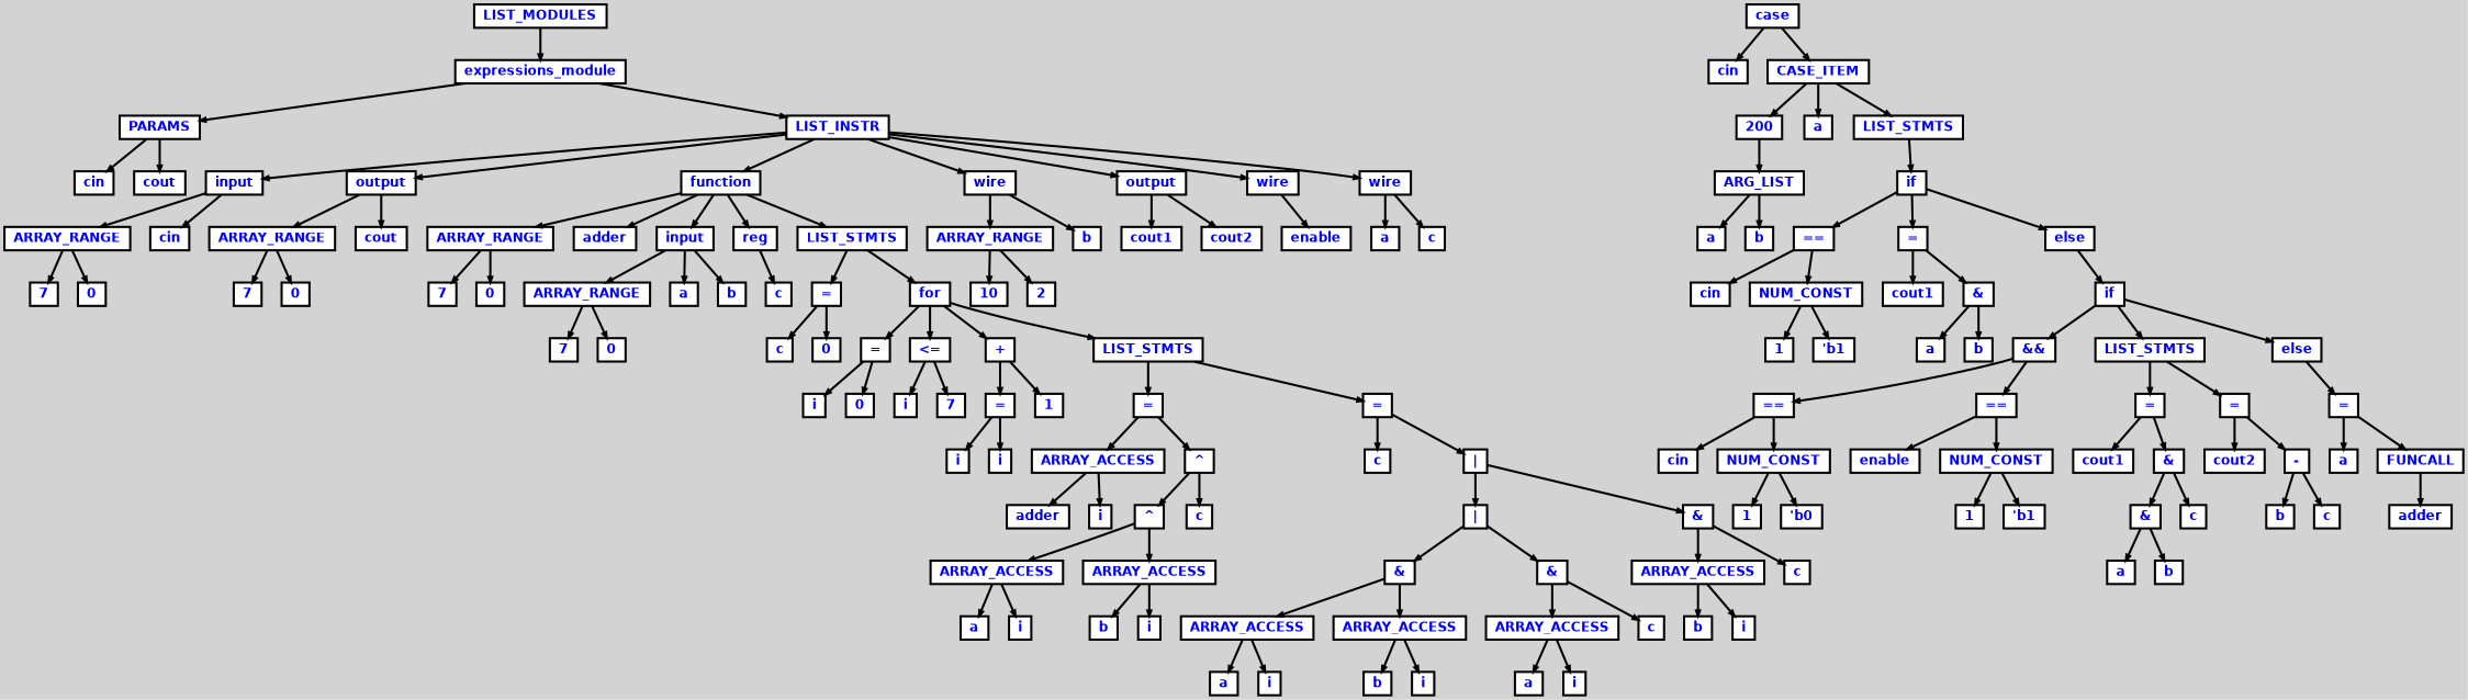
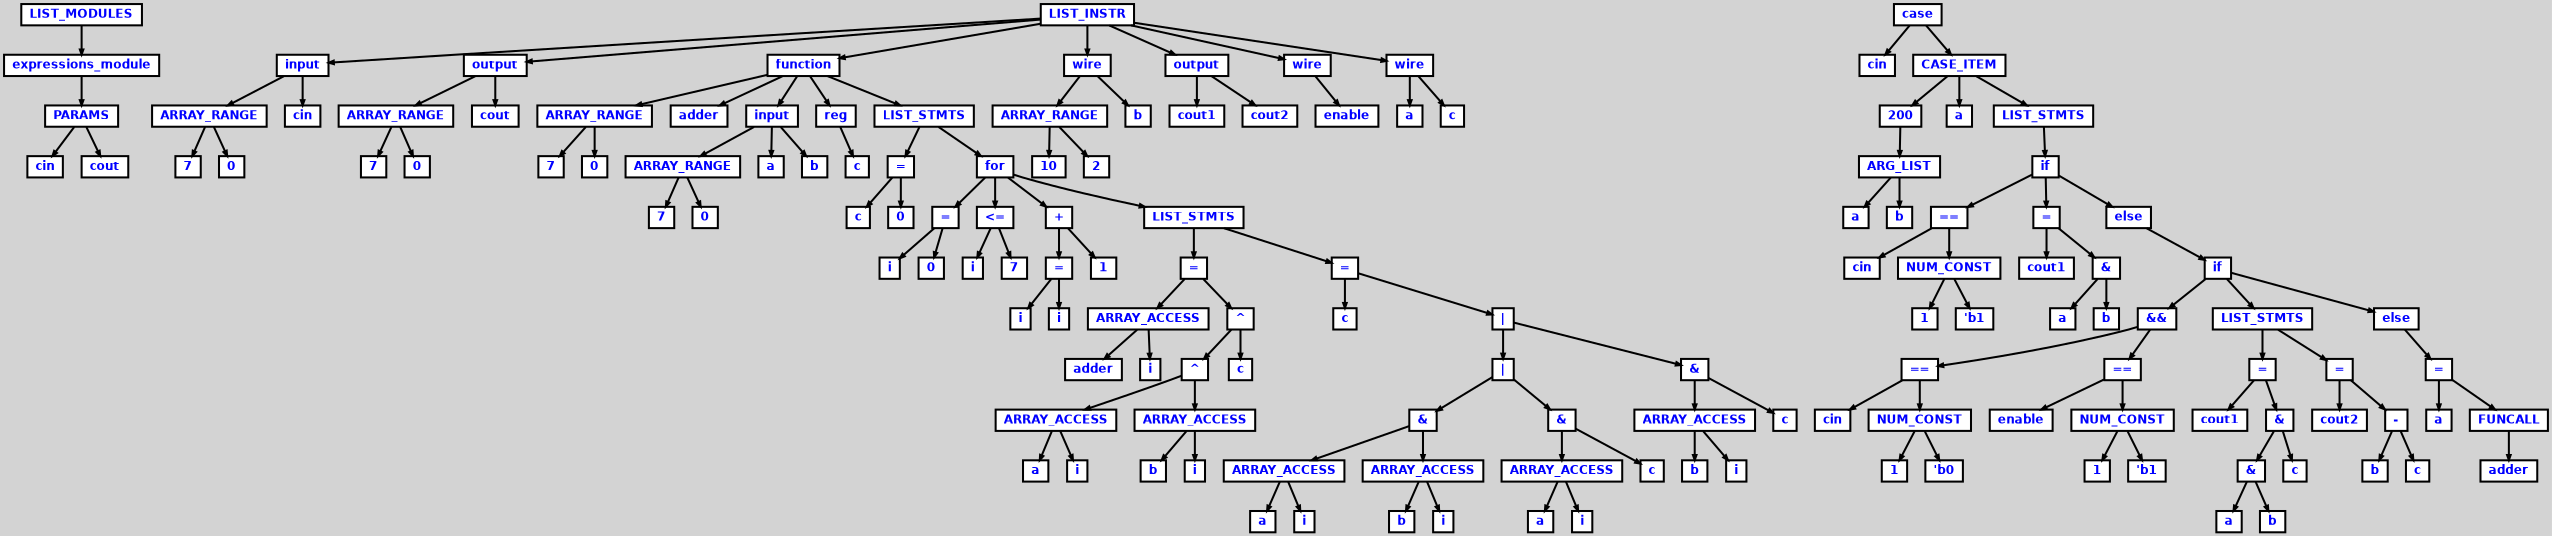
  digraph {
    bgcolor=lightgrey
    ordering=out
    ranksep=.4
    node [color=black fillcolor=white fixedsize=false fontcolor=blue fontname="Helvetica-bold" fontsize=12 shape=box style="filled, solid, bold"]
    edge [arrowsize=.5 color=black style=bold]
    n1 [height=.25 label=LIST_MODULES width=.25]
    n2 [height=.25 label=expressions_module width=.25]
    n3 [height=.25 label=PARAMS width=.25]
    n4 [height=.25 label=LIST_INSTR width=.25]
    n5 [height=.25 label=cin width=.25]
    n6 [height=.25 label=cout width=.25]
    n7 [height=.25 label=input width=.25]
    n8 [height=.25 label=output width=.25]
    n9 [height=.25 label=function width=.25]
    n10 [height=.25 label=wire width=.25]
    n11 [height=.25 label=output width=.25]
    n12 [height=.25 label=wire width=.25]
    n13 [height=.25 label=wire width=.25]
    n14 [height=.25 label=ARRAY_RANGE width=.25]
    n15 [height=.25 label=cin width=.25]
    n16 [height=.25 label=ARRAY_RANGE width=.25]
    n17 [height=.25 label=cout width=.25]
    n18 [height=.25 label=ARRAY_RANGE width=.25]
    n19 [height=.25 label=adder width=.25]
    n20 [height=.25 label=input width=.25]
    n21 [height=.25 label=reg width=.25]
    n22 [height=.25 label=LIST_STMTS width=.25]
    n23 [height=.25 label=ARRAY_RANGE width=.25]
    n24 [height=.25 label=b width=.25]
    n25 [height=.25 label=cout1 width=.25]
    n26 [height=.25 label=cout2 width=.25]
    n27 [height=.25 label=enable width=.25]
    n28 [height=.25 label=a width=.25]
    n29 [height=.25 label=c width=.25]
    n30 [height=.25 label=case width=.25]
    n31 [height=.25 label=cin width=.25]
    n32 [height=.25 label=CASE_ITEM width=.25]
    n33 [height=.25 label=7 width=.25]
    n34 [height=.25 label=0 width=.25]
    n35 [height=.25 label=7 width=.25]
    n36 [height=.25 label=0 width=.25]
    n37 [height=.25 label=7 width=.25]
    n38 [height=.25 label=0 width=.25]
    n39 [height=.25 label=ARRAY_RANGE width=.25]
    n40 [height=.25 label=a width=.25]
    n41 [height=.25 label=b width=.25]
    n42 [height=.25 label=c width=.25]
    n43 [height=.25 label="=" width=.25]
    n44 [height=.25 label=for width=.25]
    n45 [height=.25 label=7 width=.25]
    n46 [height=.25 label=0 width=.25]
    n47 [height=.25 label=c width=.25]
    n48 [height=.25 label=0 width=.25]
    n49 [height=.25 label="=" width=.25]
    n50 [height=.25 label="<=" width=.25]
    n51 [height=.25 label="+" width=.25]
    n52 [height=.25 label=LIST_STMTS width=.25]
    n53 [height=.25 label=i width=.25]
    n54 [height=.25 label=0 width=.25]
    n55 [height=.25 label=i width=.25]
    n56 [height=.25 label=7 width=.25]
    n57 [height=.25 label="=" width=.25]
    n58 [height=.25 label=1 width=.25]
    n59 [height=.25 label="=" width=.25]
    n60 [height=.25 label="=" width=.25]
    n61 [height=.25 label=i width=.25]
    n62 [height=.25 label=i width=.25]
    n63 [height=.25 label=ARRAY_ACCESS width=.25]
    n64 [height=.25 label="^" width=.25]
    n65 [height=.25 label=c width=.25]
    n66 [height=.25 label="|" width=.25]
    n67 [height=.25 label=adder width=.25]
    n68 [height=.25 label=i width=.25]
    n69 [height=.25 label="^" width=.25]
    n70 [height=.25 label=c width=.25]
    n71 [height=.25 label=ARRAY_ACCESS width=.25]
    n72 [height=.25 label=ARRAY_ACCESS width=.25]
    n73 [height=.25 label=a width=.25]
    n74 [height=.25 label=i width=.25]
    n75 [height=.25 label=b width=.25]
    n76 [height=.25 label=i width=.25]
    n77 [height=.25 label="|" width=.25]
    n78 [height=.25 label="&" width=.25]
    n79 [height=.25 label="&" width=.25]
    n80 [height=.25 label="&" width=.25]
    n81 [height=.25 label=ARRAY_ACCESS width=.25]
    n82 [height=.25 label=c width=.25]
    n83 [height=.25 label=ARRAY_ACCESS width=.25]
    n84 [height=.25 label=ARRAY_ACCESS width=.25]
    n85 [height=.25 label=ARRAY_ACCESS width=.25]
    n86 [height=.25 label=c width=.25]
    n87 [height=.25 label=a width=.25]
    n88 [height=.25 label=i width=.25]
    n89 [height=.25 label=b width=.25]
    n90 [height=.25 label=i width=.25]
    n91 [height=.25 label=a width=.25]
    n92 [height=.25 label=i width=.25]
    n93 [height=.25 label=b width=.25]
    n94 [height=.25 label=i width=.25]
    n95 [height=.25 label=10 width=.25]
    n96 [height=.25 label=2 width=.25]
    n97 [height=.25 label=200 width=.25]
    n98 [height=.25 label=a width=.25]
    n99 [height=.25 label=LIST_STMTS width=.25]
    n100 [height=.25 label=ARG_LIST width=.25]
    n101 [height=.25 label=if width=.25]
    n102 [height=.25 label="==" width=.25]
    n103 [height=.25 label="=" width=.25]
    n104 [height=.25 label=else width=.25]
    n105 [height=.25 label=cin width=.25]
    n106 [height=.25 label=NUM_CONST width=.25]
    n107 [height=.25 label=cout1 width=.25]
    n108 [height=.25 label="&" width=.25]
    n109 [height=.25 label=if width=.25]
    n110 [height=.25 label=1 width=.25]
    n111 [height=.25 label="'b1" width=.25]
    n112 [height=.25 label=a width=.25]
    n113 [height=.25 label=b width=.25]
    n114 [height=.25 label="&&" width=.25]
    n115 [height=.25 label=LIST_STMTS width=.25]
    n116 [height=.25 label=else width=.25]
    n117 [height=.25 label="==" width=.25]
    n118 [height=.25 label="==" width=.25]
    n119 [height=.25 label="=" width=.25]
    n120 [height=.25 label="=" width=.25]
    n121 [height=.25 label="=" width=.25]
    n122 [height=.25 label=cin width=.25]
    n123 [height=.25 label=NUM_CONST width=.25]
    n124 [height=.25 label=enable width=.25]
    n125 [height=.25 label=NUM_CONST width=.25]
    n126 [height=.25 label=1 width=.25]
    n127 [height=.25 label="'b0" width=.25]
    n128 [height=.25 label=1 width=.25]
    n129 [height=.25 label="'b1" width=.25]
    n130 [height=.25 label=cout1 width=.25]
    n131 [height=.25 label="&" width=.25]
    n132 [height=.25 label=cout2 width=.25]
    n133 [height=.25 label="-" width=.25]
    n134 [height=.25 label="&" width=.25]
    n135 [height=.25 label=c width=.25]
    n136 [height=.25 label=a width=.25]
    n137 [height=.25 label=b width=.25]
    n138 [height=.25 label=b width=.25]
    n139 [height=.25 label=c width=.25]
    n140 [height=.25 label=a width=.25]
    n141 [height=.25 label=FUNCALL width=.25]
    n142 [height=.25 label=adder width=.25]
    n143 [height=.25 label=a width=.25]
    n144 [height=.25 label=b width=.25]
    n1 -> n2
    n2 -> n3
-   n2 -> n4
    n3 -> n5
    n3 -> n6
    n4 -> n7
    n4 -> n8
    n4 -> n9
    n4 -> n10
    n4 -> n11
    n4 -> n12
    n4 -> n13
    n7 -> n14
    n7 -> n15
    n8 -> n16
    n8 -> n17
    n9 -> n18
    n9 -> n19
    n9 -> n20
    n9 -> n21
    n9 -> n22
    n10 -> n23
    n10 -> n24
    n11 -> n25
    n11 -> n26
    n12 -> n27
    n13 -> n28
    n13 -> n29
    n14 -> n33
    n14 -> n34
    n16 -> n35
    n16 -> n36
    n18 -> n37
    n18 -> n38
    n20 -> n39
    n20 -> n40
    n20 -> n41
    n21 -> n42
    n22 -> n43
    n22 -> n44
    n23 -> n95
    n23 -> n96
    n30 -> n31
    n30 -> n32
    n32 -> n97
    n32 -> n98
    n32 -> n99
    n39 -> n45
    n39 -> n46
    n43 -> n47
    n43 -> n48
    n44 -> n49
    n44 -> n50
    n44 -> n51
    n44 -> n52
    n49 -> n53
    n49 -> n54
    n50 -> n55
    n50 -> n56
    n51 -> n57
    n51 -> n58
    n52 -> n59
    n52 -> n60
    n57 -> n61
    n57 -> n62
    n59 -> n63
    n59 -> n64
    n60 -> n65
    n60 -> n66
    n63 -> n67
    n63 -> n68
    n64 -> n69
    n64 -> n70
    n66 -> n77
    n66 -> n78
    n69 -> n71
    n69 -> n72
    n71 -> n73
    n71 -> n74
    n72 -> n75
    n72 -> n76
    n77 -> n79
    n77 -> n80
    n78 -> n81
    n78 -> n82
    n79 -> n83
    n79 -> n84
    n80 -> n85
    n80 -> n86
    n81 -> n93
    n81 -> n94
    n83 -> n87
    n83 -> n88
    n84 -> n89
    n84 -> n90
    n85 -> n91
    n85 -> n92
    n97 -> n100
    n99 -> n101
    n100 -> n143
    n100 -> n144
    n101 -> n102
    n101 -> n103
    n101 -> n104
    n102 -> n105
    n102 -> n106
    n103 -> n107
    n103 -> n108
    n104 -> n109
    n106 -> n110
    n106 -> n111
    n108 -> n112
    n108 -> n113
    n109 -> n114
    n109 -> n115
    n109 -> n116
    n114 -> n117
    n114 -> n118
    n115 -> n119
    n115 -> n120
    n116 -> n121
    n117 -> n122
    n117 -> n123
    n118 -> n124
    n118 -> n125
    n119 -> n130
    n119 -> n131
    n120 -> n132
    n120 -> n133
    n121 -> n140
    n121 -> n141
    n123 -> n126
    n123 -> n127
    n125 -> n128
    n125 -> n129
    n131 -> n134
    n131 -> n135
    n133 -> n138
    n133 -> n139
    n134 -> n136
    n134 -> n137
    n141 -> n142
  }
